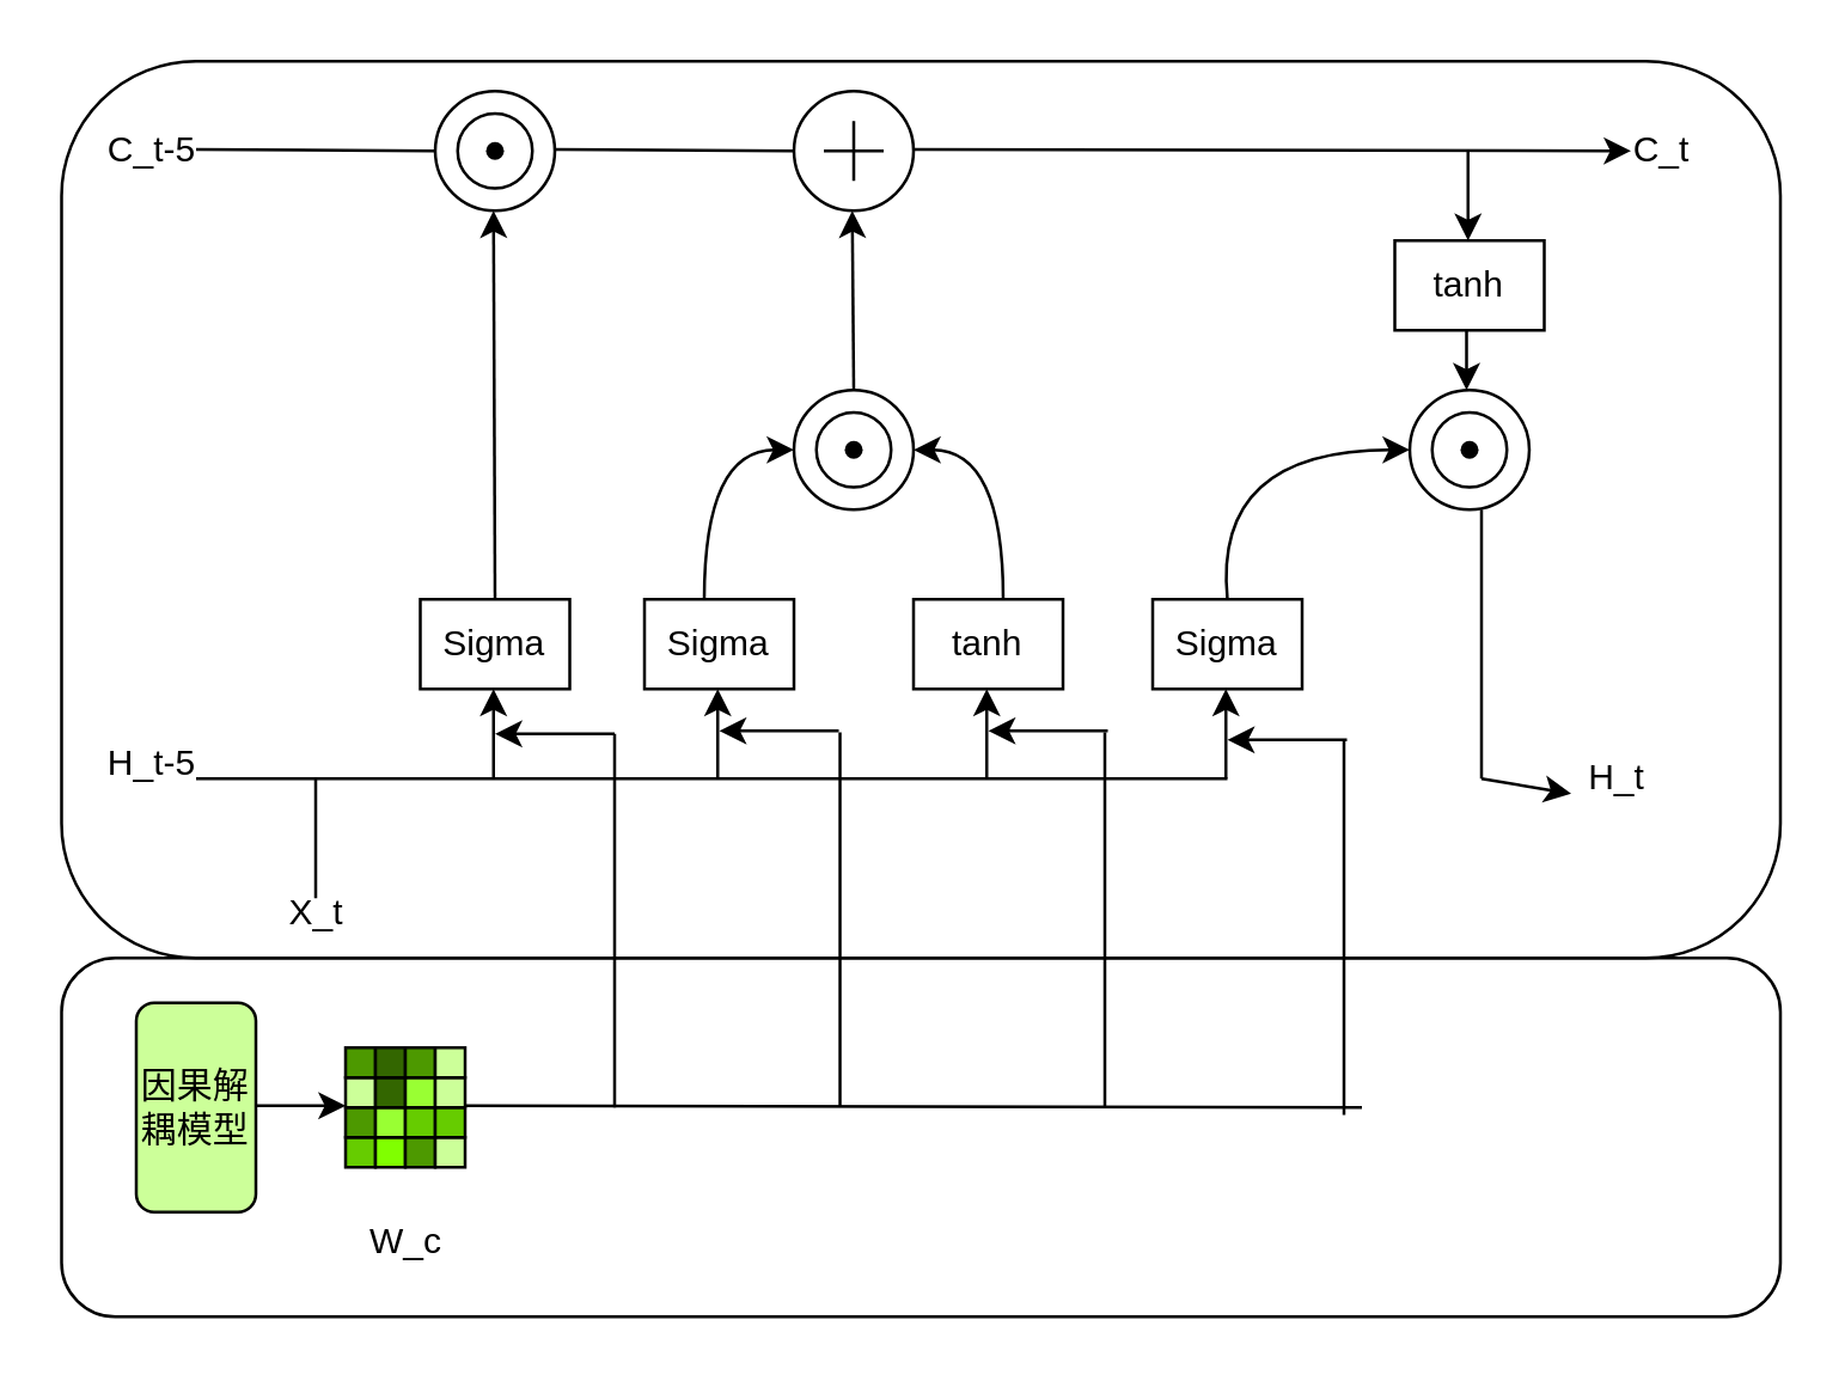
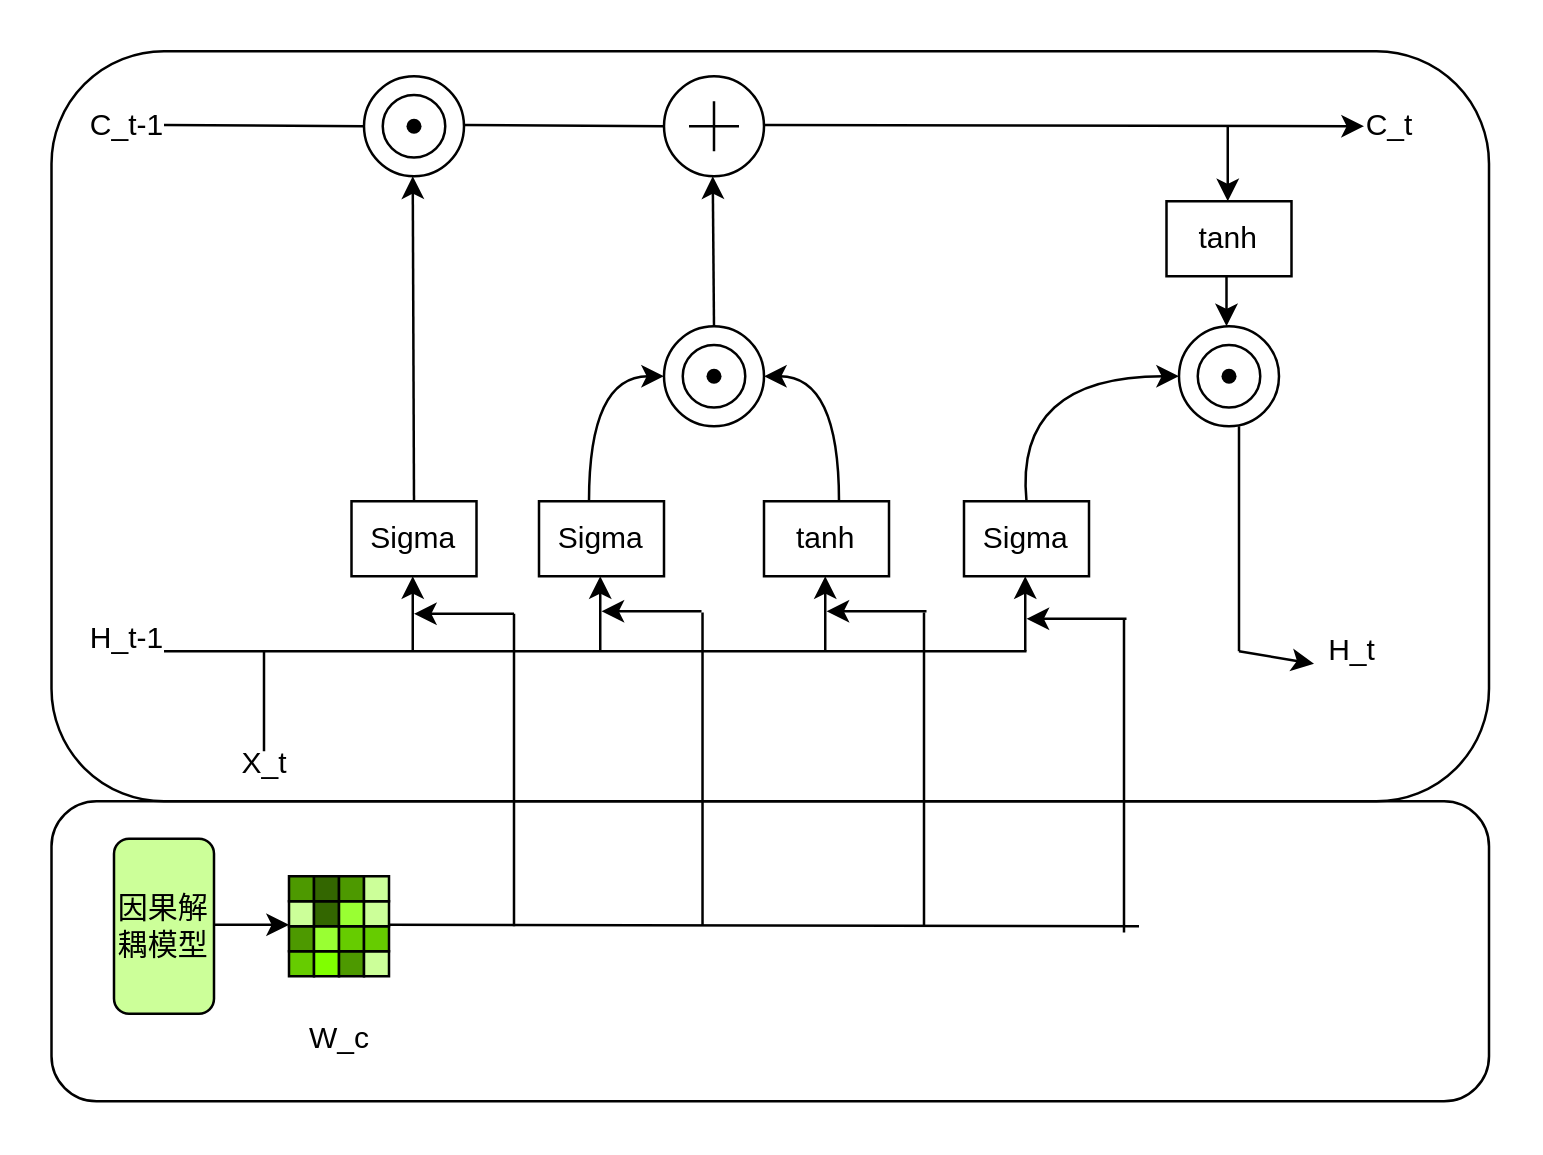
  <mxCell id="0" />
  <mxCell id="1" parent="0" />
  <mxCell id="2" value="" style="rounded=1;whiteSpace=wrap;html=1;" vertex="1" parent="1"><mxGeometry x="20" y="320" width="575" height="120" as="geometry" /></mxCell>
  <mxCell id="3" value="" style="rounded=1;whiteSpace=wrap;html=1;" vertex="1" parent="1"><mxGeometry x="20" y="20" width="575" height="300" as="geometry" /></mxCell>
  <mxCell id="4" value="" style="group" vertex="1" connectable="0" parent="1"><mxGeometry x="145" y="30" width="40" height="40" as="geometry" /></mxCell>
  <mxCell id="5" value="" style="ellipse;whiteSpace=wrap;html=1;aspect=fixed;" vertex="1" parent="4"><mxGeometry width="40" height="40" as="geometry" /></mxCell>
  <mxCell id="6" value="" style="ellipse;whiteSpace=wrap;html=1;aspect=fixed;" vertex="1" parent="4"><mxGeometry x="7.5" y="7.5" width="25" height="25" as="geometry" /></mxCell>
  <mxCell id="7" value="" style="shape=waypoint;sketch=0;size=6;pointerEvents=1;points=[];fillColor=none;resizable=0;rotatable=0;perimeter=centerPerimeter;snapToPoint=1;" vertex="1" parent="4"><mxGeometry x="10" y="10" width="20" height="20" as="geometry" /></mxCell>
  <mxCell id="8" value="" style="endArrow=none;html=1;rounded=0;" edge="1" parent="1"><mxGeometry width="50" height="50" relative="1" as="geometry"><mxPoint x="185" y="49.5" as="sourcePoint" /><mxPoint x="265" y="50" as="targetPoint" /></mxGeometry></mxCell>
  <mxCell id="9" value="" style="group" vertex="1" connectable="0" parent="1"><mxGeometry x="265" y="30" width="40" height="40" as="geometry" /></mxCell>
  <mxCell id="10" value="" style="ellipse;whiteSpace=wrap;html=1;aspect=fixed;" vertex="1" parent="9"><mxGeometry width="40" height="40" as="geometry" /></mxCell>
  <mxCell id="11" value="" style="group;strokeWidth=2;" vertex="1" connectable="0" parent="9"><mxGeometry x="10" y="10" width="20" height="20" as="geometry" /></mxCell>
  <mxCell id="12" value="" style="endArrow=none;dashed=1;html=1;rounded=0;" edge="1" parent="11"><mxGeometry width="50" height="50" relative="1" as="geometry"><mxPoint y="10" as="sourcePoint" /><mxPoint y="10" as="targetPoint" /></mxGeometry></mxCell>
  <mxCell id="13" value="" style="endArrow=none;html=1;rounded=0;" edge="1" parent="11"><mxGeometry width="50" height="50" relative="1" as="geometry"><mxPoint y="10" as="sourcePoint" /><mxPoint x="20" y="10" as="targetPoint" /></mxGeometry></mxCell>
  <mxCell id="14" value="" style="endArrow=none;html=1;rounded=0;" edge="1" parent="11"><mxGeometry width="50" height="50" relative="1" as="geometry"><mxPoint x="10" y="20" as="sourcePoint" /><mxPoint x="10" as="targetPoint" /></mxGeometry></mxCell>
  <mxCell id="15" value="" style="endArrow=classic;html=1;rounded=0;" edge="1" parent="1"><mxGeometry width="50" height="50" relative="1" as="geometry"><mxPoint x="305" y="49.5" as="sourcePoint" /><mxPoint x="545" y="50" as="targetPoint" /></mxGeometry></mxCell>
  <mxCell id="16" value="" style="endArrow=none;html=1;rounded=0;" edge="1" parent="1"><mxGeometry width="50" height="50" relative="1" as="geometry"><mxPoint x="65" y="49.5" as="sourcePoint" /><mxPoint x="145" y="50" as="targetPoint" /></mxGeometry></mxCell>
  <mxCell id="17" value="Sigma" style="rounded=0;whiteSpace=wrap;html=1;" vertex="1" parent="1"><mxGeometry x="140" y="200" width="50" height="30" as="geometry" /></mxCell>
  <mxCell id="18" value="Sigma" style="rounded=0;whiteSpace=wrap;html=1;" vertex="1" parent="1"><mxGeometry x="215" y="200" width="50" height="30" as="geometry" /></mxCell>
  <mxCell id="19" value="Sigma" style="rounded=0;whiteSpace=wrap;html=1;" vertex="1" parent="1"><mxGeometry x="385" y="200" width="50" height="30" as="geometry" /></mxCell>
  <mxCell id="20" value="tanh" style="rounded=0;whiteSpace=wrap;html=1;" vertex="1" parent="1"><mxGeometry x="305" y="200" width="50" height="30" as="geometry" /></mxCell>
  <mxCell id="21" value="" style="endArrow=classic;html=1;rounded=0;exitX=0.5;exitY=0;exitDx=0;exitDy=0;" edge="1" parent="1" source="17"><mxGeometry width="50" height="50" relative="1" as="geometry"><mxPoint x="164.5" y="160" as="sourcePoint" /><mxPoint x="164.5" y="70" as="targetPoint" /></mxGeometry></mxCell>
  <mxCell id="22" value="" style="group" vertex="1" connectable="0" parent="1"><mxGeometry x="265" y="130" width="40" height="40" as="geometry" /></mxCell>
  <mxCell id="23" value="" style="ellipse;whiteSpace=wrap;html=1;aspect=fixed;" vertex="1" parent="22"><mxGeometry width="40" height="40" as="geometry" /></mxCell>
  <mxCell id="24" value="" style="ellipse;whiteSpace=wrap;html=1;aspect=fixed;" vertex="1" parent="22"><mxGeometry x="7.5" y="7.5" width="25" height="25" as="geometry" /></mxCell>
  <mxCell id="25" value="" style="shape=waypoint;sketch=0;size=6;pointerEvents=1;points=[];fillColor=none;resizable=0;rotatable=0;perimeter=centerPerimeter;snapToPoint=1;" vertex="1" parent="22"><mxGeometry x="10" y="10" width="20" height="20" as="geometry" /></mxCell>
  <mxCell id="26" value="" style="curved=1;endArrow=classic;html=1;rounded=0;" edge="1" parent="1"><mxGeometry width="50" height="50" relative="1" as="geometry"><mxPoint x="235" y="200" as="sourcePoint" /><mxPoint x="265" y="150" as="targetPoint" /><Array as="points"><mxPoint x="235" y="150" /></Array></mxGeometry></mxCell>
  <mxCell id="27" value="" style="curved=1;endArrow=classic;html=1;rounded=0;" edge="1" parent="1"><mxGeometry width="50" height="50" relative="1" as="geometry"><mxPoint x="335" y="200" as="sourcePoint" /><mxPoint x="305" y="150" as="targetPoint" /><Array as="points"><mxPoint x="335" y="150" /></Array></mxGeometry></mxCell>
  <mxCell id="28" value="" style="endArrow=classic;html=1;rounded=0;exitX=0.5;exitY=0;exitDx=0;exitDy=0;" edge="1" parent="1" source="23"><mxGeometry width="50" height="50" relative="1" as="geometry"><mxPoint x="285" y="100" as="sourcePoint" /><mxPoint x="284.5" y="70" as="targetPoint" /></mxGeometry></mxCell>
  <mxCell id="29" value="" style="endArrow=classic;html=1;rounded=0;" edge="1" parent="1"><mxGeometry width="50" height="50" relative="1" as="geometry"><mxPoint x="490.5" y="50" as="sourcePoint" /><mxPoint x="490.5" y="80" as="targetPoint" /></mxGeometry></mxCell>
  <mxCell id="30" value="tanh" style="rounded=0;whiteSpace=wrap;html=1;" vertex="1" parent="1"><mxGeometry x="466" y="80" width="50" height="30" as="geometry" /></mxCell>
  <mxCell id="31" value="" style="group" vertex="1" connectable="0" parent="1"><mxGeometry x="471" y="130" width="40" height="40" as="geometry" /></mxCell>
  <mxCell id="32" value="" style="ellipse;whiteSpace=wrap;html=1;aspect=fixed;" vertex="1" parent="31"><mxGeometry width="40" height="40" as="geometry" /></mxCell>
  <mxCell id="33" value="" style="ellipse;whiteSpace=wrap;html=1;aspect=fixed;" vertex="1" parent="31"><mxGeometry x="7.5" y="7.5" width="25" height="25" as="geometry" /></mxCell>
  <mxCell id="34" value="" style="shape=waypoint;sketch=0;size=6;pointerEvents=1;points=[];fillColor=none;resizable=0;rotatable=0;perimeter=centerPerimeter;snapToPoint=1;" vertex="1" parent="31"><mxGeometry x="10" y="10" width="20" height="20" as="geometry" /></mxCell>
  <mxCell id="35" value="" style="curved=1;endArrow=classic;html=1;rounded=0;entryX=0;entryY=0.5;entryDx=0;entryDy=0;exitX=0.5;exitY=0;exitDx=0;exitDy=0;" edge="1" parent="1" source="19" target="32"><mxGeometry width="50" height="50" relative="1" as="geometry"><mxPoint x="415" y="200" as="sourcePoint" /><mxPoint x="465" y="170" as="targetPoint" /><Array as="points"><mxPoint x="405" y="150" /></Array></mxGeometry></mxCell>
  <mxCell id="36" value="" style="endArrow=classic;html=1;rounded=0;" edge="1" parent="1"><mxGeometry width="50" height="50" relative="1" as="geometry"><mxPoint x="490" y="110" as="sourcePoint" /><mxPoint x="490" y="130" as="targetPoint" /></mxGeometry></mxCell>
  <mxCell id="37" value="" style="endArrow=none;html=1;rounded=0;" edge="1" parent="1"><mxGeometry width="50" height="50" relative="1" as="geometry"><mxPoint x="495" y="260" as="sourcePoint" /><mxPoint x="495" y="170" as="targetPoint" /></mxGeometry></mxCell>
  <mxCell id="38" value="" style="endArrow=none;html=1;rounded=0;" edge="1" parent="1"><mxGeometry width="50" height="50" relative="1" as="geometry"><mxPoint x="65" y="260" as="sourcePoint" /><mxPoint x="410" y="260" as="targetPoint" /></mxGeometry></mxCell>
  <mxCell id="39" value="" style="endArrow=classic;html=1;rounded=0;" edge="1" parent="1"><mxGeometry width="50" height="50" relative="1" as="geometry"><mxPoint x="409.5" y="260" as="sourcePoint" /><mxPoint x="409.5" y="230" as="targetPoint" /></mxGeometry></mxCell>
  <mxCell id="40" value="" style="endArrow=classic;html=1;rounded=0;" edge="1" parent="1"><mxGeometry width="50" height="50" relative="1" as="geometry"><mxPoint x="329.5" y="260" as="sourcePoint" /><mxPoint x="329.5" y="230" as="targetPoint" /></mxGeometry></mxCell>
  <mxCell id="41" value="" style="endArrow=classic;html=1;rounded=0;" edge="1" parent="1"><mxGeometry width="50" height="50" relative="1" as="geometry"><mxPoint x="239.5" y="260" as="sourcePoint" /><mxPoint x="239.5" y="230" as="targetPoint" /></mxGeometry></mxCell>
  <mxCell id="42" value="" style="endArrow=classic;html=1;rounded=0;" edge="1" parent="1"><mxGeometry width="50" height="50" relative="1" as="geometry"><mxPoint x="164.5" y="260" as="sourcePoint" /><mxPoint x="164.5" y="230" as="targetPoint" /></mxGeometry></mxCell>
  <mxCell id="43" value="" style="endArrow=none;html=1;rounded=0;" edge="1" parent="1"><mxGeometry width="50" height="50" relative="1" as="geometry"><mxPoint x="105" y="300" as="sourcePoint" /><mxPoint x="105" y="260" as="targetPoint" /></mxGeometry></mxCell>
  <mxCell id="44" value="C_t" style="text;html=1;align=center;verticalAlign=middle;resizable=0;points=[];autosize=1;strokeColor=none;fillColor=none;" vertex="1" parent="1"><mxGeometry x="535" y="35" width="40" height="30" as="geometry" /></mxCell>
- <mxCell id="45" value="C_t-5" style="text;html=1;align=center;verticalAlign=middle;resizable=0;points=[];autosize=1;strokeColor=none;fillColor=none;" vertex="1" parent="1"><mxGeometry x="25" y="35" width="50" height="30" as="geometry" /></mxCell>
- <mxCell id="46" value="H_t-5" style="text;html=1;align=center;verticalAlign=middle;resizable=0;points=[];autosize=1;strokeColor=none;fillColor=none;" vertex="1" parent="1"><mxGeometry x="25" y="240" width="50" height="30" as="geometry" /></mxCell>
+ <mxCell id="45" value="C_t-1" style="text;html=1;align=center;verticalAlign=middle;resizable=0;points=[];autosize=1;strokeColor=none;fillColor=none;" vertex="1" parent="1"><mxGeometry x="25" y="35" width="50" height="30" as="geometry" /></mxCell>
+ <mxCell id="46" value="H_t-1" style="text;html=1;align=center;verticalAlign=middle;resizable=0;points=[];autosize=1;strokeColor=none;fillColor=none;" vertex="1" parent="1"><mxGeometry x="25" y="240" width="50" height="30" as="geometry" /></mxCell>
  <mxCell id="47" value="H_t" style="text;html=1;align=center;verticalAlign=middle;resizable=0;points=[];autosize=1;strokeColor=none;fillColor=none;" vertex="1" parent="1"><mxGeometry x="520" y="245" width="40" height="30" as="geometry" /></mxCell>
  <mxCell id="48" value="" style="endArrow=classic;html=1;rounded=0;entryX=0.125;entryY=0.667;entryDx=0;entryDy=0;entryPerimeter=0;" edge="1" parent="1" target="47"><mxGeometry width="50" height="50" relative="1" as="geometry"><mxPoint x="495" y="260" as="sourcePoint" /><mxPoint x="535" y="260" as="targetPoint" /></mxGeometry></mxCell>
  <mxCell id="49" value="X_t" style="text;html=1;align=center;verticalAlign=middle;resizable=0;points=[];autosize=1;strokeColor=none;fillColor=none;" vertex="1" parent="1"><mxGeometry x="85" y="290" width="40" height="30" as="geometry" /></mxCell>
  <mxCell id="50" value="" style="group" vertex="1" connectable="0" parent="1"><mxGeometry x="115" y="350" width="40" height="40" as="geometry" /></mxCell>
  <mxCell id="51" value="" style="whiteSpace=wrap;html=1;aspect=fixed;fillColor=#66CC00;" vertex="1" parent="50"><mxGeometry y="30" width="10" height="10" as="geometry" /></mxCell>
  <mxCell id="52" value="" style="whiteSpace=wrap;html=1;aspect=fixed;fillColor=#80FF00;" vertex="1" parent="50"><mxGeometry x="10" y="30" width="10" height="10" as="geometry" /></mxCell>
  <mxCell id="53" value="" style="whiteSpace=wrap;html=1;aspect=fixed;fillColor=#4D9900;" vertex="1" parent="50"><mxGeometry x="20" y="30" width="10" height="10" as="geometry" /></mxCell>
  <mxCell id="54" value="" style="whiteSpace=wrap;html=1;aspect=fixed;fillColor=#CCFF99;" vertex="1" parent="50"><mxGeometry x="30" y="30" width="10" height="10" as="geometry" /></mxCell>
  <mxCell id="55" value="" style="whiteSpace=wrap;html=1;aspect=fixed;fillColor=#4D9900;" vertex="1" parent="50"><mxGeometry y="20" width="10" height="10" as="geometry" /></mxCell>
  <mxCell id="56" value="" style="whiteSpace=wrap;html=1;aspect=fixed;fillColor=#99FF33;" vertex="1" parent="50"><mxGeometry x="10" y="20" width="10" height="10" as="geometry" /></mxCell>
  <mxCell id="57" value="" style="whiteSpace=wrap;html=1;aspect=fixed;fillColor=#66CC00;" vertex="1" parent="50"><mxGeometry x="20" y="20" width="10" height="10" as="geometry" /></mxCell>
  <mxCell id="58" value="" style="whiteSpace=wrap;html=1;aspect=fixed;fillColor=#66CC00;" vertex="1" parent="50"><mxGeometry x="30" y="20" width="10" height="10" as="geometry" /></mxCell>
  <mxCell id="59" value="" style="whiteSpace=wrap;html=1;aspect=fixed;fillColor=#CCFF99;" vertex="1" parent="50"><mxGeometry y="10" width="10" height="10" as="geometry" /></mxCell>
  <mxCell id="60" value="" style="whiteSpace=wrap;html=1;aspect=fixed;fillColor=#336600;" vertex="1" parent="50"><mxGeometry x="10" y="10" width="10" height="10" as="geometry" /></mxCell>
  <mxCell id="61" value="" style="whiteSpace=wrap;html=1;aspect=fixed;fillColor=#99FF33;" vertex="1" parent="50"><mxGeometry x="20" y="10" width="10" height="10" as="geometry" /></mxCell>
  <mxCell id="62" value="" style="whiteSpace=wrap;html=1;aspect=fixed;fillColor=#CCFF99;" vertex="1" parent="50"><mxGeometry x="30" y="10" width="10" height="10" as="geometry" /></mxCell>
  <mxCell id="63" value="" style="whiteSpace=wrap;html=1;aspect=fixed;fillColor=#4D9900;" vertex="1" parent="50"><mxGeometry width="10" height="10" as="geometry" /></mxCell>
  <mxCell id="64" value="" style="whiteSpace=wrap;html=1;aspect=fixed;fillColor=#336600;" vertex="1" parent="50"><mxGeometry x="10" width="10" height="10" as="geometry" /></mxCell>
  <mxCell id="65" value="" style="whiteSpace=wrap;html=1;aspect=fixed;fillColor=#4D9900;" vertex="1" parent="50"><mxGeometry x="20" width="10" height="10" as="geometry" /></mxCell>
  <mxCell id="66" value="" style="whiteSpace=wrap;html=1;aspect=fixed;fillColor=#CCFF99;" vertex="1" parent="50"><mxGeometry x="30" width="10" height="10" as="geometry" /></mxCell>
  <mxCell id="67" value="W_c" style="text;html=1;align=center;verticalAlign=middle;resizable=0;points=[];autosize=1;strokeColor=none;fillColor=none;" vertex="1" parent="1"><mxGeometry x="110" y="400" width="50" height="30" as="geometry" /></mxCell>
  <mxCell id="68" value="" style="endArrow=none;html=1;rounded=0;" edge="1" parent="1"><mxGeometry width="50" height="50" relative="1" as="geometry"><mxPoint x="155" y="369.41" as="sourcePoint" /><mxPoint x="455" y="370" as="targetPoint" /></mxGeometry></mxCell>
  <mxCell id="69" value="" style="endArrow=none;html=1;rounded=0;" edge="1" parent="1"><mxGeometry width="50" height="50" relative="1" as="geometry"><mxPoint x="205" y="370" as="sourcePoint" /><mxPoint x="205" y="245" as="targetPoint" /></mxGeometry></mxCell>
  <mxCell id="70" value="" style="endArrow=none;html=1;rounded=0;" edge="1" parent="1"><mxGeometry width="50" height="50" relative="1" as="geometry"><mxPoint x="280.41" y="369.5" as="sourcePoint" /><mxPoint x="280.41" y="244.5" as="targetPoint" /></mxGeometry></mxCell>
  <mxCell id="71" value="" style="endArrow=none;html=1;rounded=0;" edge="1" parent="1"><mxGeometry width="50" height="50" relative="1" as="geometry"><mxPoint x="369" y="369.5" as="sourcePoint" /><mxPoint x="369" y="244.5" as="targetPoint" /></mxGeometry></mxCell>
  <mxCell id="72" value="" style="endArrow=classic;html=1;rounded=0;" edge="1" parent="1"><mxGeometry width="50" height="50" relative="1" as="geometry"><mxPoint x="205" y="245" as="sourcePoint" /><mxPoint x="165" y="245" as="targetPoint" /></mxGeometry></mxCell>
  <mxCell id="73" value="" style="endArrow=classic;html=1;rounded=0;" edge="1" parent="1"><mxGeometry width="50" height="50" relative="1" as="geometry"><mxPoint x="280" y="244" as="sourcePoint" /><mxPoint x="240" y="244" as="targetPoint" /></mxGeometry></mxCell>
  <mxCell id="74" value="" style="endArrow=classic;html=1;rounded=0;" edge="1" parent="1"><mxGeometry width="50" height="50" relative="1" as="geometry"><mxPoint x="370" y="244" as="sourcePoint" /><mxPoint x="330" y="244" as="targetPoint" /></mxGeometry></mxCell>
  <mxCell id="75" value="" style="endArrow=none;html=1;rounded=0;" edge="1" parent="1"><mxGeometry width="50" height="50" relative="1" as="geometry"><mxPoint x="449" y="372.5" as="sourcePoint" /><mxPoint x="449" y="247.5" as="targetPoint" /></mxGeometry></mxCell>
  <mxCell id="76" value="" style="endArrow=classic;html=1;rounded=0;" edge="1" parent="1"><mxGeometry width="50" height="50" relative="1" as="geometry"><mxPoint x="450" y="247" as="sourcePoint" /><mxPoint x="410" y="247" as="targetPoint" /></mxGeometry></mxCell>
  <mxCell id="77" value="因果解耦模型" style="rounded=1;whiteSpace=wrap;html=1;fillColor=#ccff99;" vertex="1" parent="1"><mxGeometry x="45" y="335" width="40" height="70" as="geometry" /></mxCell>
  <mxCell id="78" value="" style="endArrow=classic;html=1;rounded=0;" edge="1" parent="1"><mxGeometry width="50" height="50" relative="1" as="geometry"><mxPoint x="85" y="369.41" as="sourcePoint" /><mxPoint x="115" y="369.41" as="targetPoint" /></mxGeometry></mxCell>
